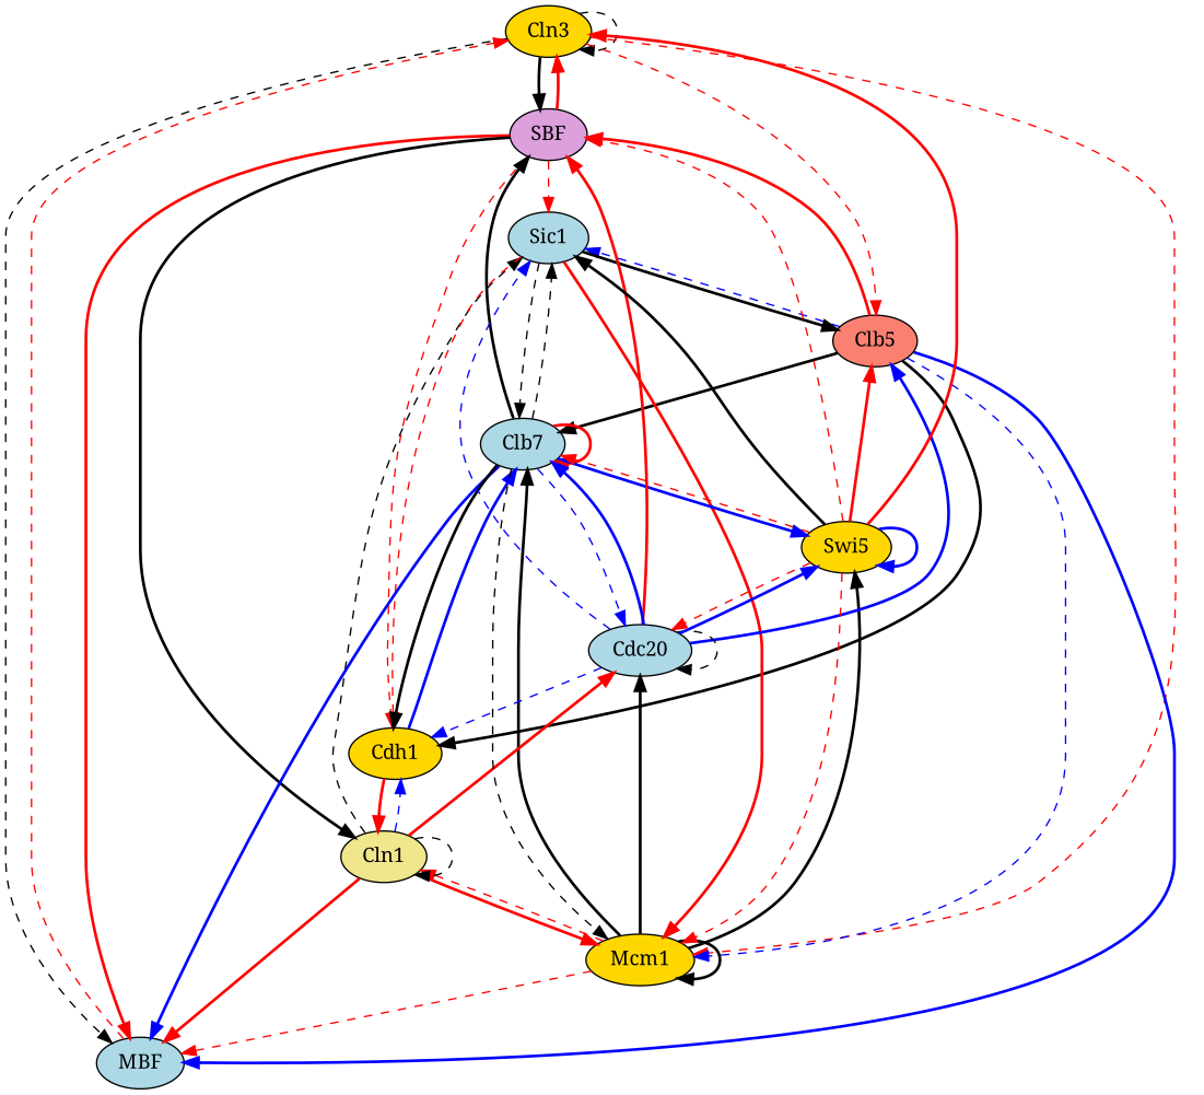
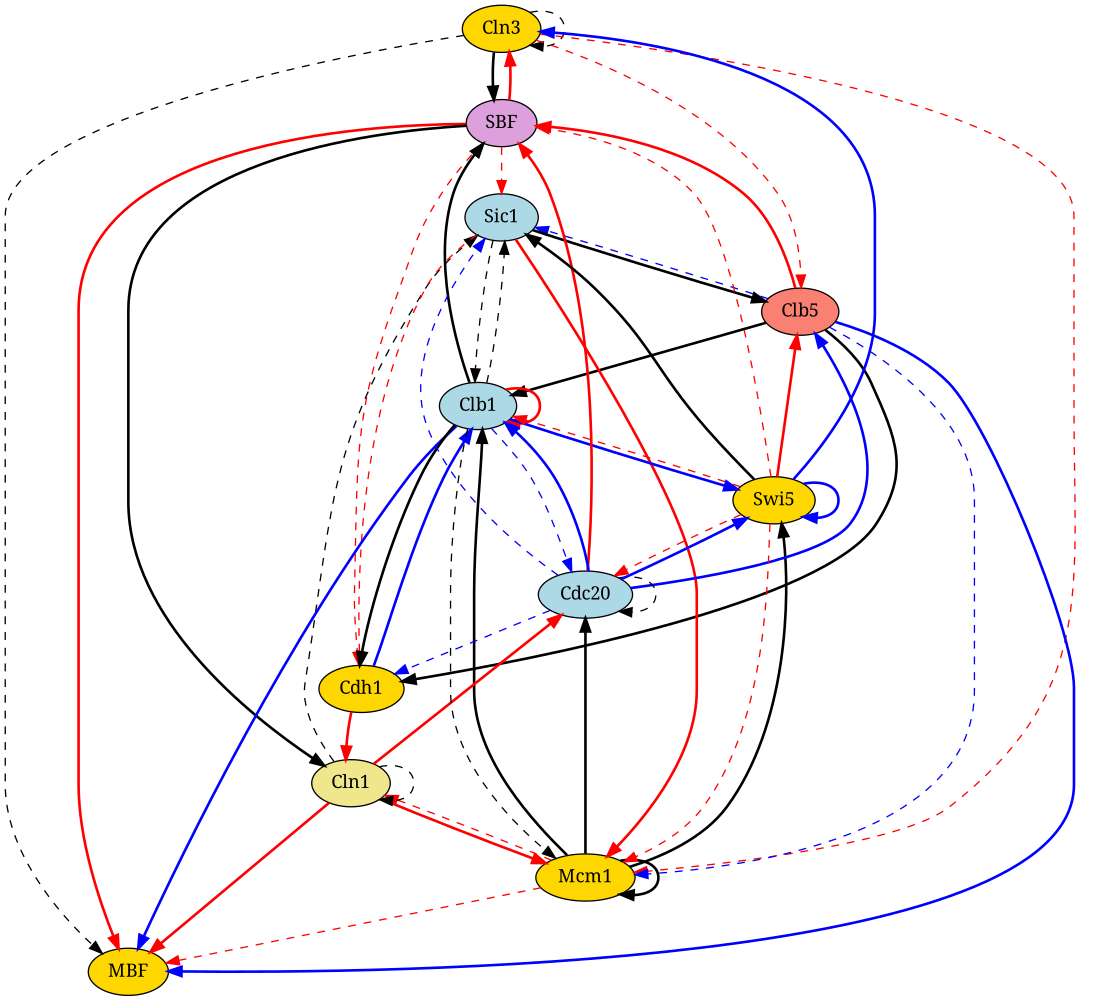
  digraph {
    fontname="Noto Serif"
    node [fillcolor=gold fontname="Noto Serif" style=filled]
    edge [fontname="Noto Serif" style=bold color=red]
    n1 [label=Cln3]
-   n2 [fillcolor=lightblue label=MBF]
+   n2 [label=MBF]
    n3 [fillcolor=plum label=SBF]
    n4 [fillcolor=salmon label=Clb5]
    n5 [label=Mcm1]
    n6 [fillcolor=khaki label=Cln1]
    n7 [label=Cdh1]
    n8 [fillcolor=lightblue label=Sic1]
-   n9 [fillcolor=lightblue label=Clb7]
+   n9 [fillcolor=lightblue label=Clb1]
    n10 [fillcolor=lightblue label=Cdc20]
    n11 [label=Swi5]
    n1 -> n1 [style=dashed color=""]
    n1 -> n2 [style=dashed color=""]
    n1 -> n3 [color=""]
    n1 -> n4 [style=dashed]
    n1 -> n5 [style=dashed]
-   n2 -> n1 [style=dashed]
    n3 -> n1
    n3 -> n2
    n3 -> n6 [color=""]
    n3 -> n7 [style=dashed]
    n3 -> n8 [style=dashed]
    n4 -> n2 [color=blue]
    n4 -> n3
    n4 -> n5 [color=blue style=dashed]
    n4 -> n7 [color=""]
    n4 -> n8 [color=blue style=dashed]
    n4 -> n9 [color=""]
    n5 -> n2 [style=dashed]
    n5 -> n5 [color=""]
    n5 -> n6 [style=dashed]
    n5 -> n9 [color=""]
    n5 -> n10 [color=""]
    n5 -> n11 [color=""]
    n6 -> n2
    n6 -> n5
    n6 -> n6 [style=dashed color=""]
-   n6 -> n7 [color=blue style=dashed]
    n6 -> n8 [style=dashed color=""]
    n6 -> n10
    n7 -> n6
    n7 -> n9 [color=blue]
    n8 -> n4 [color=""]
    n8 -> n5
    n8 -> n7 [style=dashed]
    n8 -> n9 [style=dashed color=""]
    n9 -> n2 [color=blue]
    n9 -> n3 [color=""]
    n9 -> n5 [style=dashed color=""]
    n9 -> n7 [color=""]
    n9 -> n8 [style=dashed color=""]
    n9 -> n9
    n9 -> n10 [color=blue style=dashed]
    n9 -> n11 [color=blue]
    n10 -> n3
    n10 -> n4 [color=blue]
    n10 -> n7 [color=blue style=dashed]
    n10 -> n8 [color=blue style=dashed]
    n10 -> n9 [color=blue]
    n10 -> n10 [style=dashed color=""]
    n10 -> n11 [color=blue]
-   n11 -> n1
+   n11 -> n1 [color=blue]
    n11 -> n3 [style=dashed]
    n11 -> n4
    n11 -> n5 [style=dashed]
    n11 -> n8 [color=""]
    n11 -> n9 [style=dashed]
    n11 -> n10 [style=dashed]
    n11 -> n11 [color=blue]
  }
